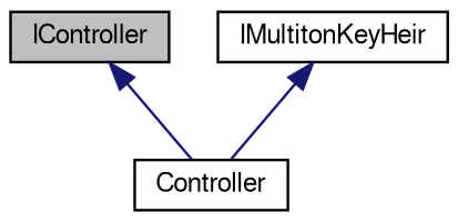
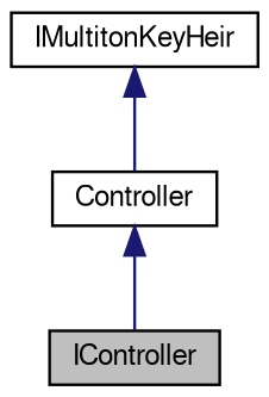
  digraph {
    node [color=black fillcolor=white fontname=FreeSans fontsize=10 shape=record style=filled]
    edge [color=midnightblue dir=back fontname=FreeSans fontsize=10 labelfontname=FreeSans labelfontsize=10 style=solid]
    n1 [fillcolor=grey75 fontcolor=black height=0.2 label=IController width=0.4]
    n2 [height=0.2 label=Controller width=0.4]
    n3 [height=0.2 label=IMultitonKeyHeir width=0.4]
-   n1 -> n2
+   n2 -> n1
    n3 -> n2
  }
